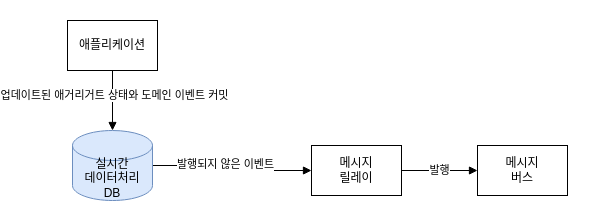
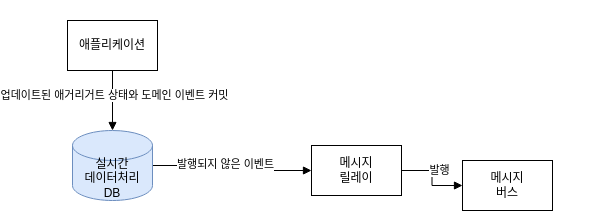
  <mxCell id="0" />
  <mxCell id="1" parent="0" />
  <mxCell id="2" value="애플리케이션" style="rounded=0;whiteSpace=wrap;html=1;" vertex="1" parent="1"><mxGeometry x="20" y="20" width="90" height="50" as="geometry" /></mxCell>
  <mxCell id="3" style="edgeStyle=orthogonalEdgeStyle;rounded=0;orthogonalLoop=1;jettySize=auto;html=1;entryX=0;entryY=0.5;entryDx=0;entryDy=0;endArrow=block;endFill=1;" edge="1" parent="1" source="5" target="6"><mxGeometry relative="1" as="geometry" /></mxCell>
  <mxCell id="4" value="발행" style="edgeLabel;html=1;align=center;verticalAlign=middle;resizable=0;points=[];" vertex="1" connectable="0" parent="3"><mxGeometry x="-0.474" y="-1" relative="1" as="geometry"><mxPoint x="17" y="-2" as="offset" /></mxGeometry></mxCell>
  <mxCell id="5" value="메시지&lt;div&gt;릴레이&lt;/div&gt;" style="rounded=0;whiteSpace=wrap;html=1;" vertex="1" parent="1"><mxGeometry x="264" y="145" width="90" height="50" as="geometry" /></mxCell>
- <mxCell id="6" value="메시지&lt;div&gt;버스&lt;/div&gt;" style="rounded=0;whiteSpace=wrap;html=1;" vertex="1" parent="1"><mxGeometry x="430" y="145" width="90" height="50" as="geometry" /></mxCell>
+ <mxCell id="6" value="메시지&lt;div&gt;버스&lt;/div&gt;" style="rounded=0;whiteSpace=wrap;html=1;" vertex="1" parent="1"><mxGeometry x="415" y="160" width="90" height="50" as="geometry" /></mxCell>
  <mxCell id="7" style="edgeStyle=orthogonalEdgeStyle;rounded=0;orthogonalLoop=1;jettySize=auto;html=1;entryX=0;entryY=0.5;entryDx=0;entryDy=0;endArrow=block;endFill=1;" edge="1" parent="1" source="9" target="5"><mxGeometry relative="1" as="geometry" /></mxCell>
  <mxCell id="8" value="발행되지 않은 이벤트" style="edgeLabel;html=1;align=center;verticalAlign=middle;resizable=0;points=[];" vertex="1" connectable="0" parent="7"><mxGeometry x="-0.558" y="-2" relative="1" as="geometry"><mxPoint x="36" y="-4" as="offset" /></mxGeometry></mxCell>
  <mxCell id="9" value="실시간&lt;div&gt;데이터처리&lt;/div&gt;&lt;div&gt;DB&lt;/div&gt;" style="shape=cylinder3;whiteSpace=wrap;html=1;boundedLbl=1;backgroundOutline=1;size=15;fillColor=#dae8fc;strokeColor=#6c8ebf;" vertex="1" parent="1"><mxGeometry x="25" y="130" width="80" height="70" as="geometry" /></mxCell>
  <mxCell id="10" style="edgeStyle=orthogonalEdgeStyle;rounded=0;orthogonalLoop=1;jettySize=auto;html=1;entryX=0.5;entryY=0;entryDx=0;entryDy=0;entryPerimeter=0;endArrow=block;endFill=1;" edge="1" parent="1" source="2" target="9"><mxGeometry relative="1" as="geometry" /></mxCell>
  <mxCell id="11" value="업데이트된 애거리거트 상태와 도메인 이벤트 커밋" style="edgeLabel;html=1;align=center;verticalAlign=middle;resizable=0;points=[];" vertex="1" connectable="0" parent="10"><mxGeometry x="-0.2" relative="1" as="geometry"><mxPoint x="1" as="offset" /></mxGeometry></mxCell>
